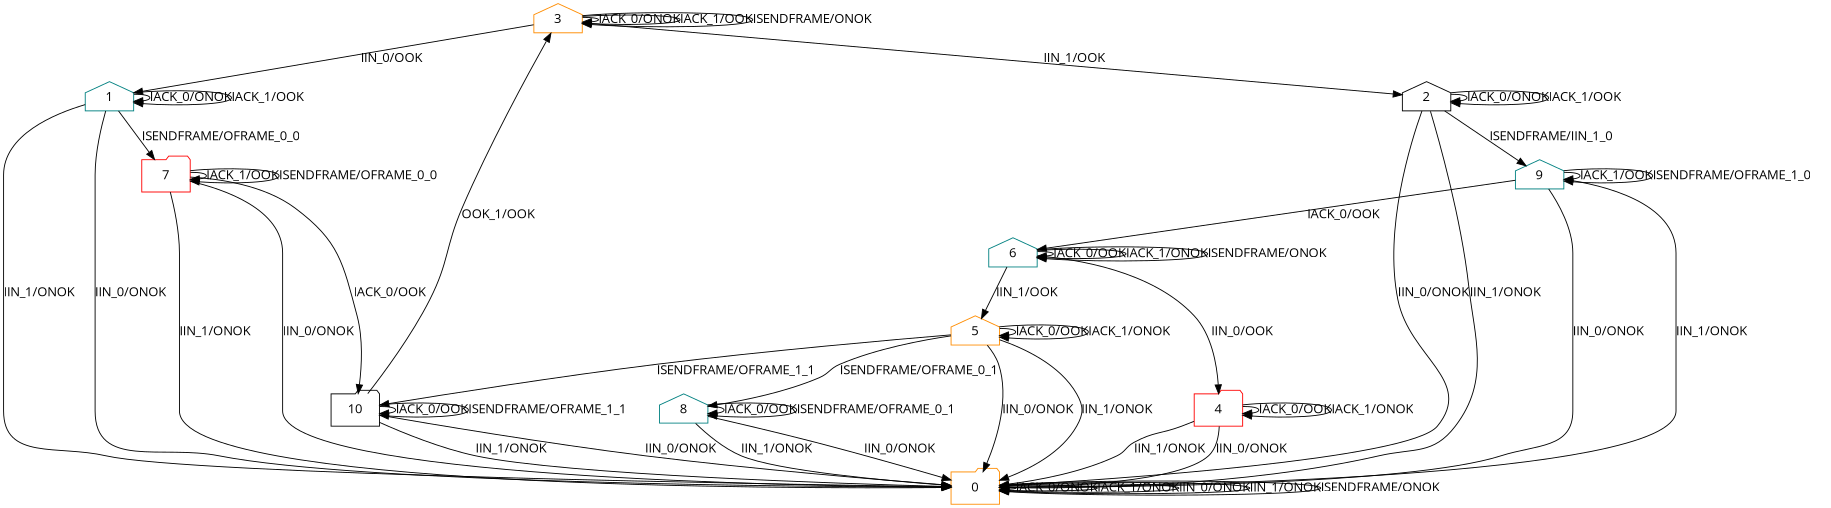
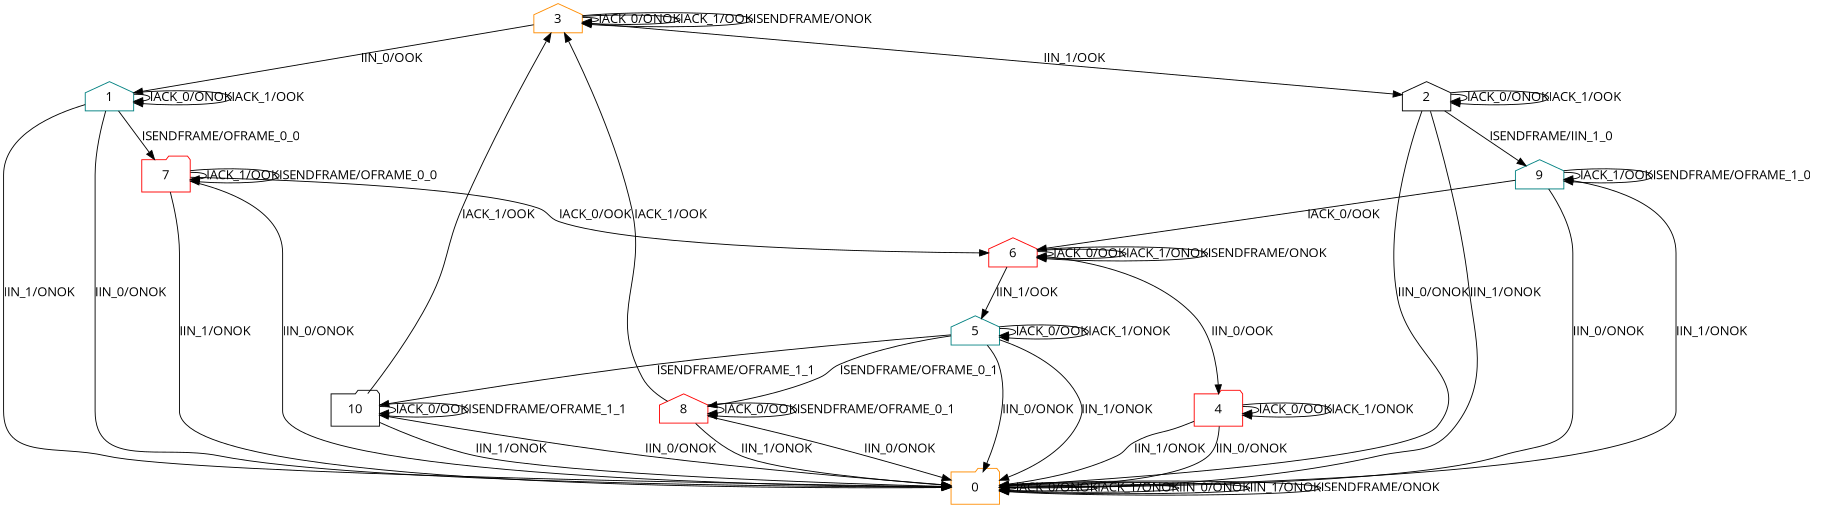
  digraph {
    fontname="Open Sans"
    node [color=darkorange fontname="Open Sans" shape=house]
    edge [fontname="Open Sans"]
    3
    1 [color=teal]
    2 [color=black]
    0 [shape=folder]
    7 [color=red shape=folder]
    9 [color=teal]
-   6 [color=teal]
+   6 [color=red]
    4 [color=red shape=folder]
-   8 [color=teal]
-   5
+   8 [color=red]
+   5 [color=teal]
    10 [color=black shape=folder]
    3 -> 3 [label="IACK_0/ONOK"]
    3 -> 3 [label="IACK_1/OOK"]
    3 -> 3 [label="ISENDFRAME/ONOK"]
    3 -> 1 [label="IIN_0/OOK"]
    3 -> 2 [label="IIN_1/OOK"]
    1 -> 1 [label="IACK_0/ONOK"]
    1 -> 1 [label="IACK_1/OOK"]
    1 -> 0 [label="IIN_0/ONOK"]
    1 -> 0 [label="IIN_1/ONOK"]
    1 -> 7 [label="ISENDFRAME/OFRAME_0_0"]
    2 -> 2 [label="IACK_0/ONOK"]
    2 -> 2 [label="IACK_1/OOK"]
    2 -> 0 [label="IIN_0/ONOK"]
    2 -> 0 [label="IIN_1/ONOK"]
    2 -> 9 [label="ISENDFRAME/IIN_1_0"]
    0 -> 0 [label="IACK_0/ONOK"]
    0 -> 0 [label="IACK_1/ONOK"]
    0 -> 0 [label="IIN_0/ONOK"]
    0 -> 0 [label="IIN_1/ONOK"]
    0 -> 0 [label="ISENDFRAME/ONOK"]
    7 -> 0 [label="IIN_0/ONOK"]
    7 -> 0 [label="IIN_1/ONOK"]
    7 -> 7 [label="IACK_1/OOK"]
    7 -> 7 [label="ISENDFRAME/OFRAME_0_0"]
-   7 -> 10 [label="IACK_0/OOK"]
+   7 -> 6 [label="IACK_0/OOK"]
    9 -> 0 [label="IIN_0/ONOK"]
    9 -> 0 [label="IIN_1/ONOK"]
    9 -> 9 [label="IACK_1/OOK"]
    9 -> 9 [label="ISENDFRAME/OFRAME_1_0"]
    9 -> 6 [label="IACK_0/OOK"]
    6 -> 6 [label="IACK_0/OOK"]
    6 -> 6 [label="IACK_1/ONOK"]
    6 -> 6 [label="ISENDFRAME/ONOK"]
    6 -> 4 [label="IIN_0/OOK"]
    6 -> 5 [label="IIN_1/OOK"]
    4 -> 0 [label="IIN_0/ONOK"]
    4 -> 0 [label="IIN_1/ONOK"]
    4 -> 4 [label="IACK_0/OOK"]
    4 -> 4 [label="IACK_1/ONOK"]
+   8 -> 3 [label="IACK_1/OOK"]
    8 -> 0 [label="IIN_0/ONOK"]
    8 -> 0 [label="IIN_1/ONOK"]
    8 -> 8 [label="IACK_0/OOK"]
    8 -> 8 [label="ISENDFRAME/OFRAME_0_1"]
    5 -> 0 [label="IIN_0/ONOK"]
    5 -> 0 [label="IIN_1/ONOK"]
    5 -> 8 [label="ISENDFRAME/OFRAME_0_1"]
    5 -> 5 [label="IACK_0/OOK"]
    5 -> 5 [label="IACK_1/ONOK"]
    5 -> 10 [label="ISENDFRAME/OFRAME_1_1"]
-   10 -> 3 [label="OOK_1/OOK"]
+   10 -> 3 [label="IACK_1/OOK"]
    10 -> 0 [label="IIN_0/ONOK"]
    10 -> 0 [label="IIN_1/ONOK"]
    10 -> 10 [label="IACK_0/OOK"]
    10 -> 10 [label="ISENDFRAME/OFRAME_1_1"]
  }
